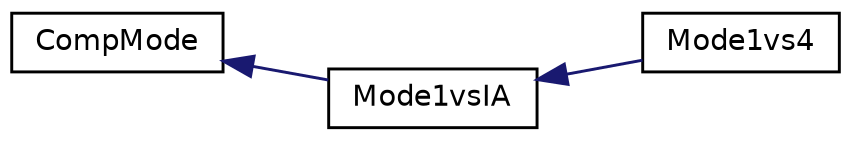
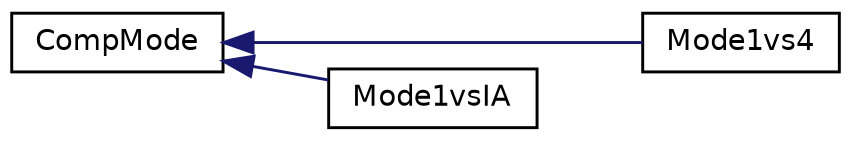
  digraph {
    rankdir=LR
    node [color=black fillcolor=white fontname=Helvetica fontsize=10 shape=record style=filled]
    edge [color=midnightblue dir=back fontname=Helvetica fontsize=10 labelfontname=Helvetica labelfontsize=10 style=solid]
    n1 [height=0.2 label=CompMode width=0.4]
    n2 [height=0.2 label=Mode1vs4 width=0.4]
    n3 [height=0.2 label=Mode1vsIA width=0.4]
-   n3 -> n2
+   n1 -> n2
    n1 -> n3
  }
